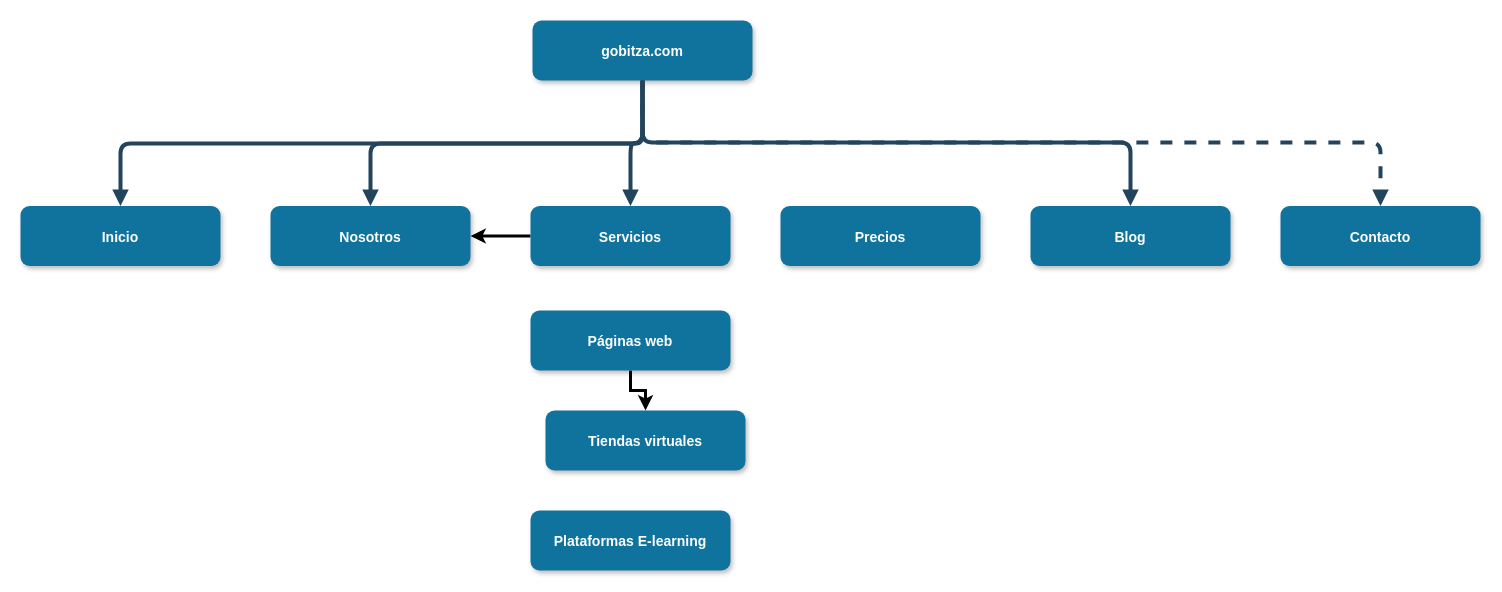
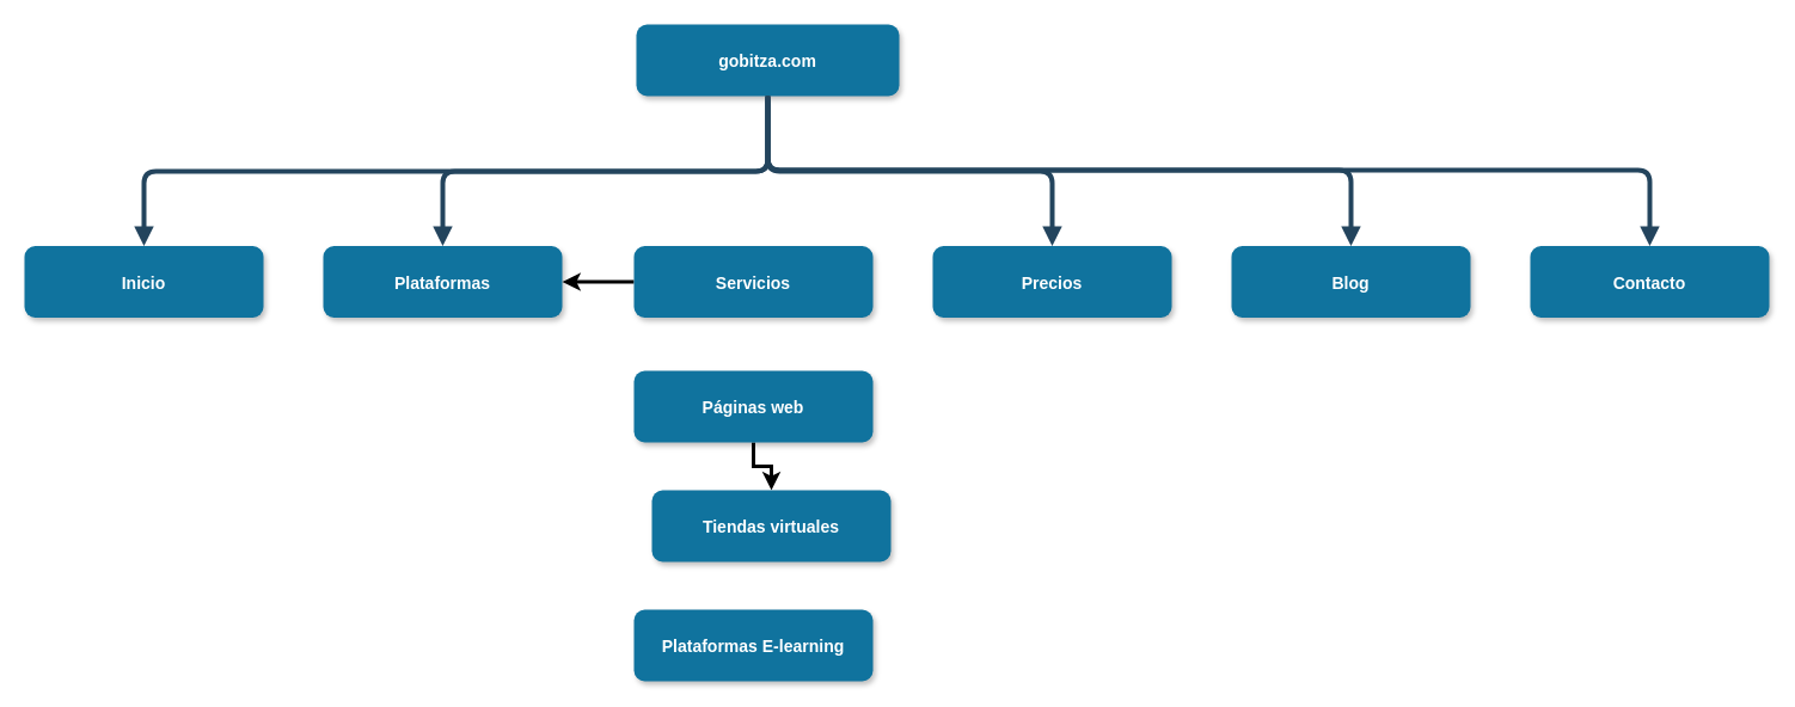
  <mxCell id="0" />
  <mxCell id="1" parent="0" />
  <mxCell id="2" value="gobitza.com" style="rounded=1;fillColor=#10739E;strokeColor=none;shadow=1;gradientColor=none;fontStyle=1;fontColor=#FFFFFF;fontSize=14;" parent="1" vertex="1"><mxGeometry x="532" y="20" width="220" height="60" as="geometry" /></mxCell>
  <mxCell id="3" value="Inicio" style="rounded=1;fillColor=#10739E;strokeColor=none;shadow=1;gradientColor=none;fontStyle=1;fontColor=#FFFFFF;fontSize=14;" parent="1" vertex="1"><mxGeometry x="20" y="205.5" width="200" height="60" as="geometry" /></mxCell>
- <mxCell id="4" value="Nosotros" style="rounded=1;fillColor=#10739E;strokeColor=none;shadow=1;gradientColor=none;fontStyle=1;fontColor=#FFFFFF;fontSize=14;" parent="1" vertex="1"><mxGeometry x="270" y="205.5" width="200" height="60" as="geometry" /></mxCell>
+ <mxCell id="4" value="Plataformas" style="rounded=1;fillColor=#10739E;strokeColor=none;shadow=1;gradientColor=none;fontStyle=1;fontColor=#FFFFFF;fontSize=14;" parent="1" vertex="1"><mxGeometry x="270" y="205.5" width="200" height="60" as="geometry" /></mxCell>
  <mxCell id="5" value="" style="edgeStyle=orthogonalEdgeStyle;rounded=0;orthogonalLoop=1;jettySize=auto;html=1;strokeWidth=3;" edge="1" parent="1" source="6" target="4"><mxGeometry relative="1" as="geometry" /></mxCell>
  <mxCell id="6" value="Servicios" style="rounded=1;fillColor=#10739E;strokeColor=none;shadow=1;gradientColor=none;fontStyle=1;fontColor=#FFFFFF;fontSize=14;" parent="1" vertex="1"><mxGeometry x="530" y="205.5" width="200" height="60" as="geometry" /></mxCell>
  <mxCell id="7" value="" style="edgeStyle=elbowEdgeStyle;elbow=vertical;strokeWidth=4;endArrow=block;endFill=1;fontStyle=1;strokeColor=#23445D;" parent="1" source="2" target="4" edge="1"><mxGeometry x="22" y="165.5" width="100" height="100" as="geometry"><mxPoint x="-108" y="15.5" as="sourcePoint" /><mxPoint x="-8" y="-84.5" as="targetPoint" /></mxGeometry></mxCell>
  <mxCell id="8" value="" style="edgeStyle=elbowEdgeStyle;elbow=vertical;strokeWidth=4;endArrow=block;endFill=1;fontStyle=1;strokeColor=#23445D;" parent="1" source="2" target="3" edge="1"><mxGeometry x="22" y="165.5" width="100" height="100" as="geometry"><mxPoint x="-108" y="15.5" as="sourcePoint" /><mxPoint x="-8" y="-84.5" as="targetPoint" /></mxGeometry></mxCell>
- <mxCell id="9" value="" style="edgeStyle=elbowEdgeStyle;elbow=vertical;strokeWidth=4;endArrow=block;endFill=1;fontStyle=1;strokeColor=#23445D;" parent="1" source="2" target="6" edge="1"><mxGeometry x="22" y="165.5" width="100" height="100" as="geometry"><mxPoint x="-108" y="15.5" as="sourcePoint" /><mxPoint x="960" y="206" as="targetPoint" /></mxGeometry></mxCell>
+ <mxCell id="9" value="" style="edgeStyle=elbowEdgeStyle;elbow=vertical;strokeWidth=4;endArrow=block;endFill=1;fontStyle=1;strokeColor=#23445D;" parent="1" source="2" target="10" edge="1"><mxGeometry x="22" y="165.5" width="100" height="100" as="geometry"><mxPoint x="-108" y="15.5" as="sourcePoint" /><mxPoint x="960" y="206" as="targetPoint" /></mxGeometry></mxCell>
  <mxCell id="10" value="Precios" style="rounded=1;fillColor=#10739E;strokeColor=none;shadow=1;gradientColor=none;fontStyle=1;fontColor=#FFFFFF;fontSize=14;" vertex="1" parent="1"><mxGeometry x="780" y="205.5" width="200" height="60" as="geometry" /></mxCell>
  <mxCell id="11" value="Blog" style="rounded=1;fillColor=#10739E;strokeColor=none;shadow=1;gradientColor=none;fontStyle=1;fontColor=#FFFFFF;fontSize=14;" vertex="1" parent="1"><mxGeometry x="1030" y="205.5" width="200" height="60" as="geometry" /></mxCell>
  <mxCell id="12" value="" style="edgeStyle=elbowEdgeStyle;elbow=vertical;strokeWidth=4;endArrow=block;endFill=1;fontStyle=1;strokeColor=#23445D;exitX=0.5;exitY=1;exitDx=0;exitDy=0;" edge="1" parent="1" target="11"><mxGeometry x="42" y="194.5" width="100" height="100" as="geometry"><mxPoint x="642" y="82" as="sourcePoint" /><mxPoint x="1210" y="207.5" as="targetPoint" /><Array as="points"><mxPoint x="920" y="142" /></Array></mxGeometry></mxCell>
  <mxCell id="13" value="Contacto" style="rounded=1;fillColor=#10739E;strokeColor=none;shadow=1;gradientColor=none;fontStyle=1;fontColor=#FFFFFF;fontSize=14;" vertex="1" parent="1"><mxGeometry x="1280" y="205.5" width="200" height="60" as="geometry" /></mxCell>
- <mxCell id="14" value="" style="edgeStyle=elbowEdgeStyle;elbow=vertical;strokeWidth=4;endArrow=block;endFill=1;fontStyle=1;strokeColor=#23445D;entryX=0.5;entryY=0;entryDx=0;entryDy=0;dashed=1;" edge="1" parent="1" source="2" target="13"><mxGeometry x="52" y="194.5" width="100" height="100" as="geometry"><mxPoint x="642" y="70" as="sourcePoint" /><mxPoint x="1440" y="195.5" as="targetPoint" /><Array as="points"><mxPoint x="930" y="142" /></Array></mxGeometry></mxCell>
+ <mxCell id="14" value="" style="edgeStyle=elbowEdgeStyle;elbow=vertical;strokeWidth=4;endArrow=block;endFill=1;fontStyle=1;strokeColor=#23445D;entryX=0.5;entryY=0;entryDx=0;entryDy=0;" edge="1" parent="1" source="2" target="13"><mxGeometry x="52" y="194.5" width="100" height="100" as="geometry"><mxPoint x="642" y="70" as="sourcePoint" /><mxPoint x="1440" y="195.5" as="targetPoint" /><Array as="points"><mxPoint x="930" y="142" /></Array></mxGeometry></mxCell>
  <mxCell id="15" value="" style="edgeStyle=orthogonalEdgeStyle;rounded=0;orthogonalLoop=1;jettySize=auto;html=1;strokeWidth=3;" edge="1" parent="1" source="16" target="17"><mxGeometry relative="1" as="geometry" /></mxCell>
  <mxCell id="16" value="Páginas web" style="rounded=1;fillColor=#10739E;strokeColor=none;shadow=1;gradientColor=none;fontStyle=1;fontColor=#FFFFFF;fontSize=14;" vertex="1" parent="1"><mxGeometry x="530" y="310" width="200" height="60" as="geometry" /></mxCell>
  <mxCell id="17" value="Tiendas virtuales" style="rounded=1;fillColor=#10739E;strokeColor=none;shadow=1;gradientColor=none;fontStyle=1;fontColor=#FFFFFF;fontSize=14;" vertex="1" parent="1"><mxGeometry x="545" y="410" width="200" height="60" as="geometry" /></mxCell>
  <mxCell id="18" value="Plataformas E-learning" style="rounded=1;fillColor=#10739E;strokeColor=none;shadow=1;gradientColor=none;fontStyle=1;fontColor=#FFFFFF;fontSize=14;" vertex="1" parent="1"><mxGeometry x="530" y="510" width="200" height="60" as="geometry" /></mxCell>
